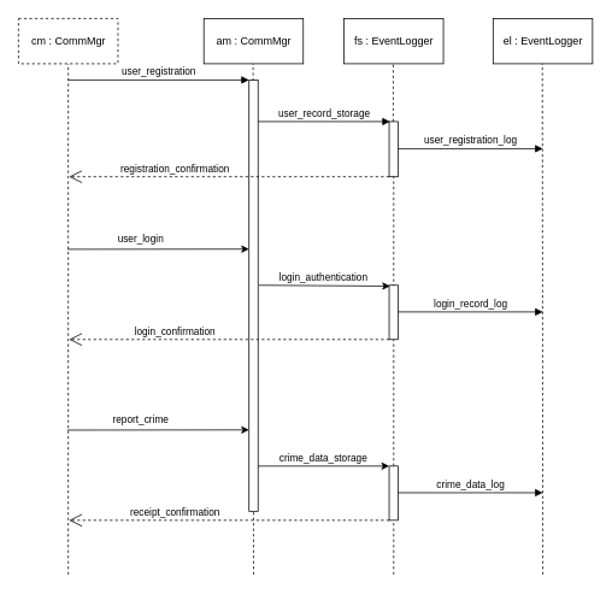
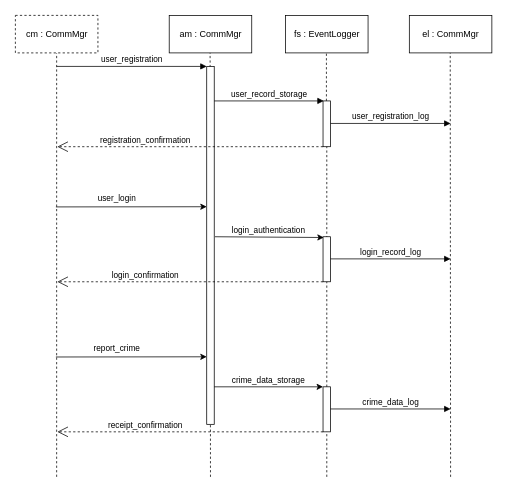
  <mxCell id="0" />
  <mxCell id="1" parent="0" />
  <mxCell id="2" value="" style="endArrow=classic;html=1;entryX=0.1;entryY=0.525;entryDx=0;entryDy=0;entryPerimeter=0;" edge="1" parent="1"><mxGeometry width="50" height="50" relative="1" as="geometry"><mxPoint x="74" y="275.25" as="sourcePoint" /><mxPoint x="275" y="275" as="targetPoint" /></mxGeometry></mxCell>
  <mxCell id="3" value="user_login" style="edgeLabel;html=1;align=center;verticalAlign=middle;resizable=0;points=[];" vertex="1" connectable="0" parent="2"><mxGeometry x="-0.19" relative="1" as="geometry"><mxPoint y="-12" as="offset" /></mxGeometry></mxCell>
  <mxCell id="4" value="" style="endArrow=none;html=1;dashed=1;entryX=0.5;entryY=1;entryDx=0;entryDy=0;" edge="1" parent="1" target="22"><mxGeometry width="50" height="50" relative="1" as="geometry"><mxPoint x="75" y="635" as="sourcePoint" /><mxPoint x="75" y="115" as="targetPoint" /></mxGeometry></mxCell>
  <mxCell id="5" value="am : CommMgr" style="html=1;" vertex="1" parent="1"><mxGeometry x="225" y="20" width="110" height="50" as="geometry" /></mxCell>
  <mxCell id="6" value="" style="endArrow=none;html=1;dashed=1;" edge="1" parent="1"><mxGeometry width="50" height="50" relative="1" as="geometry"><mxPoint x="280" y="635" as="sourcePoint" /><mxPoint x="279.5" y="70" as="targetPoint" /></mxGeometry></mxCell>
  <mxCell id="7" value="" style="html=1;points=[];perimeter=orthogonalPerimeter;" vertex="1" parent="1"><mxGeometry x="275" y="88" width="10" height="477" as="geometry" /></mxCell>
  <mxCell id="8" value="user_registration" style="html=1;verticalAlign=bottom;endArrow=block;entryX=0;entryY=0;" edge="1" target="7" parent="1"><mxGeometry relative="1" as="geometry"><mxPoint x="75" y="88" as="sourcePoint" /></mxGeometry></mxCell>
  <mxCell id="9" value="fs : EventLogger" style="html=1;" vertex="1" parent="1"><mxGeometry x="380" y="20" width="110" height="50" as="geometry" /></mxCell>
  <mxCell id="10" value="" style="endArrow=none;html=1;dashed=1;startArrow=none;" edge="1" parent="1" source="14"><mxGeometry width="50" height="50" relative="1" as="geometry"><mxPoint x="435" y="405" as="sourcePoint" /><mxPoint x="434.5" y="70" as="targetPoint" /></mxGeometry></mxCell>
  <mxCell id="11" value="user_record_storage" style="html=1;verticalAlign=bottom;endArrow=block;entryX=0.1;entryY=0;entryDx=0;entryDy=0;entryPerimeter=0;" edge="1" parent="1" target="14"><mxGeometry relative="1" as="geometry"><mxPoint x="285" y="134" as="sourcePoint" /><mxPoint x="425" y="134" as="targetPoint" /></mxGeometry></mxCell>
- <mxCell id="12" value="el : EventLogger" style="html=1;" vertex="1" parent="1"><mxGeometry x="545" y="20" width="110" height="50" as="geometry" /></mxCell>
+ <mxCell id="12" value="el : CommMgr" style="html=1;" vertex="1" parent="1"><mxGeometry x="545" y="20" width="110" height="50" as="geometry" /></mxCell>
  <mxCell id="13" value="" style="endArrow=none;html=1;dashed=1;" edge="1" parent="1"><mxGeometry width="50" height="50" relative="1" as="geometry"><mxPoint x="600" y="635" as="sourcePoint" /><mxPoint x="599.5" y="70" as="targetPoint" /></mxGeometry></mxCell>
  <mxCell id="14" value="" style="html=1;points=[];perimeter=orthogonalPerimeter;" vertex="1" parent="1"><mxGeometry x="430" y="134" width="10" height="61" as="geometry" /></mxCell>
  <mxCell id="15" value="" style="endArrow=none;html=1;dashed=1;" edge="1" parent="1" target="14"><mxGeometry width="50" height="50" relative="1" as="geometry"><mxPoint x="435" y="635" as="sourcePoint" /><mxPoint x="434.5" y="70" as="targetPoint" /><Array as="points" /></mxGeometry></mxCell>
  <mxCell id="16" value="user_registration_log" style="html=1;verticalAlign=bottom;endArrow=block;" edge="1" parent="1"><mxGeometry relative="1" as="geometry"><mxPoint x="440" y="164" as="sourcePoint" /><mxPoint x="600" y="164" as="targetPoint" /></mxGeometry></mxCell>
  <mxCell id="17" value="" style="endArrow=open;endFill=1;endSize=12;html=1;dashed=1;" edge="1" parent="1"><mxGeometry width="160" relative="1" as="geometry"><mxPoint x="430" y="195" as="sourcePoint" /><mxPoint x="76" y="195" as="targetPoint" /></mxGeometry></mxCell>
  <mxCell id="18" value="registration_confirmation" style="edgeLabel;html=1;align=center;verticalAlign=middle;resizable=0;points=[];" vertex="1" connectable="0" parent="17"><mxGeometry x="0.345" relative="1" as="geometry"><mxPoint y="-10" as="offset" /></mxGeometry></mxCell>
  <mxCell id="19" value="" style="endArrow=classic;html=1;entryX=0.1;entryY=0.017;entryDx=0;entryDy=0;entryPerimeter=0;" edge="1" parent="1" target="21"><mxGeometry width="50" height="50" relative="1" as="geometry"><mxPoint x="286" y="315" as="sourcePoint" /><mxPoint x="433" y="315" as="targetPoint" /></mxGeometry></mxCell>
  <mxCell id="20" value="login_authentication" style="edgeLabel;html=1;align=center;verticalAlign=middle;resizable=0;points=[];" vertex="1" connectable="0" parent="19"><mxGeometry x="-0.17" y="-4" relative="1" as="geometry"><mxPoint x="11" y="-14" as="offset" /></mxGeometry></mxCell>
  <mxCell id="21" value="" style="html=1;points=[];perimeter=orthogonalPerimeter;" vertex="1" parent="1"><mxGeometry x="430" y="315" width="10" height="60" as="geometry" /></mxCell>
  <mxCell id="22" value="cm : CommMgr" style="html=1;dashed=1;" vertex="1" parent="1"><mxGeometry x="20" y="20" width="110" height="50" as="geometry" /></mxCell>
  <mxCell id="23" value="" style="endArrow=open;endFill=1;endSize=12;html=1;dashed=1;" edge="1" parent="1"><mxGeometry width="160" relative="1" as="geometry"><mxPoint x="430" y="375" as="sourcePoint" /><mxPoint x="76" y="375" as="targetPoint" /></mxGeometry></mxCell>
  <mxCell id="24" value="login_confirmation" style="edgeLabel;html=1;align=center;verticalAlign=middle;resizable=0;points=[];" vertex="1" connectable="0" parent="23"><mxGeometry x="0.345" relative="1" as="geometry"><mxPoint y="-10" as="offset" /></mxGeometry></mxCell>
  <mxCell id="25" value="login_record_log" style="html=1;verticalAlign=bottom;endArrow=block;" edge="1" parent="1"><mxGeometry relative="1" as="geometry"><mxPoint x="440" y="344.5" as="sourcePoint" /><mxPoint x="600" y="344.5" as="targetPoint" /></mxGeometry></mxCell>
  <mxCell id="26" value="" style="endArrow=classic;html=1;entryX=0.1;entryY=0.525;entryDx=0;entryDy=0;entryPerimeter=0;" edge="1" parent="1"><mxGeometry width="50" height="50" relative="1" as="geometry"><mxPoint x="74" y="475.25" as="sourcePoint" /><mxPoint x="275" y="475" as="targetPoint" /></mxGeometry></mxCell>
  <mxCell id="27" value="report_crime" style="edgeLabel;html=1;align=center;verticalAlign=middle;resizable=0;points=[];" vertex="1" connectable="0" parent="26"><mxGeometry x="-0.19" relative="1" as="geometry"><mxPoint y="-12" as="offset" /></mxGeometry></mxCell>
  <mxCell id="28" value="" style="endArrow=classic;html=1;" edge="1" parent="1"><mxGeometry width="50" height="50" relative="1" as="geometry"><mxPoint x="285" y="515" as="sourcePoint" /><mxPoint x="430" y="515" as="targetPoint" /></mxGeometry></mxCell>
  <mxCell id="29" value="crime_data_storage" style="edgeLabel;html=1;align=center;verticalAlign=middle;resizable=0;points=[];" vertex="1" connectable="0" parent="28"><mxGeometry x="-0.17" y="-4" relative="1" as="geometry"><mxPoint x="11" y="-14" as="offset" /></mxGeometry></mxCell>
  <mxCell id="30" value="" style="html=1;points=[];perimeter=orthogonalPerimeter;" vertex="1" parent="1"><mxGeometry x="430" y="515" width="10" height="60" as="geometry" /></mxCell>
  <mxCell id="31" value="crime_data_log" style="html=1;verticalAlign=bottom;endArrow=block;" edge="1" parent="1"><mxGeometry relative="1" as="geometry"><mxPoint x="440" y="544.5" as="sourcePoint" /><mxPoint x="600" y="544.5" as="targetPoint" /></mxGeometry></mxCell>
  <mxCell id="32" value="" style="endArrow=open;endFill=1;endSize=12;html=1;dashed=1;" edge="1" parent="1"><mxGeometry width="160" relative="1" as="geometry"><mxPoint x="430" y="575" as="sourcePoint" /><mxPoint x="76" y="575" as="targetPoint" /></mxGeometry></mxCell>
  <mxCell id="33" value="receipt_confirmation" style="edgeLabel;html=1;align=center;verticalAlign=middle;resizable=0;points=[];" vertex="1" connectable="0" parent="32"><mxGeometry x="0.345" relative="1" as="geometry"><mxPoint y="-10" as="offset" /></mxGeometry></mxCell>
